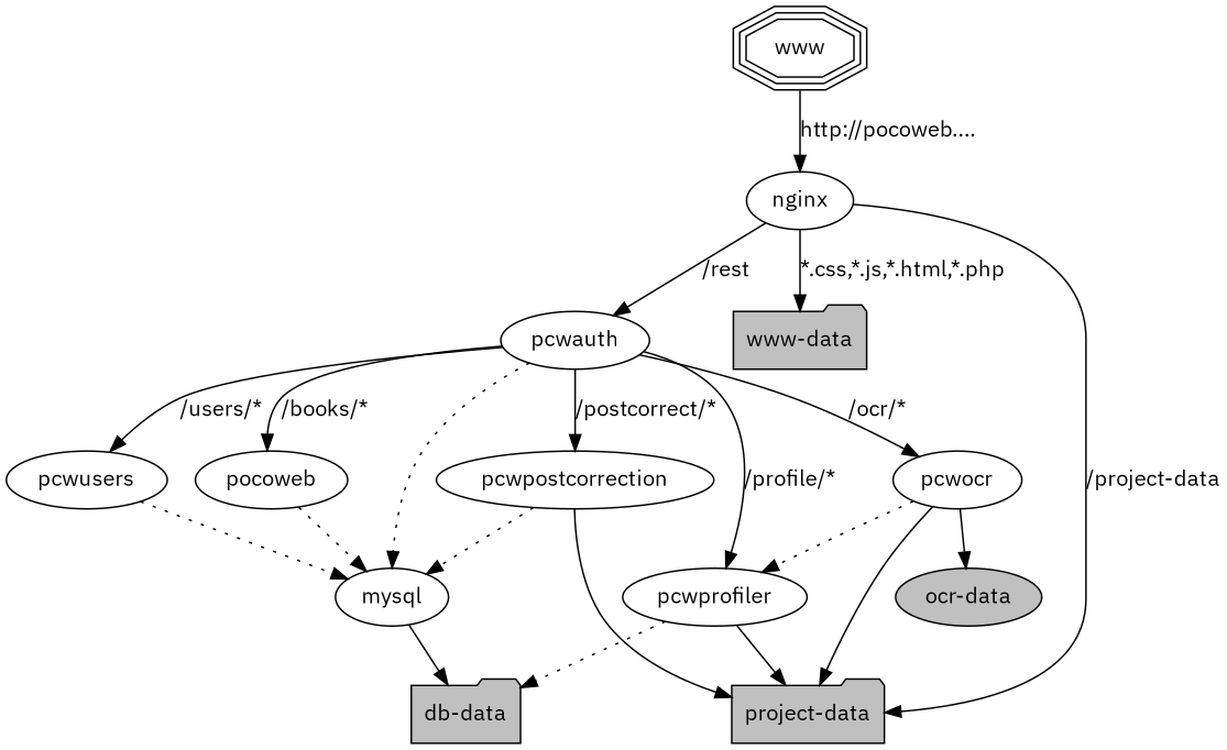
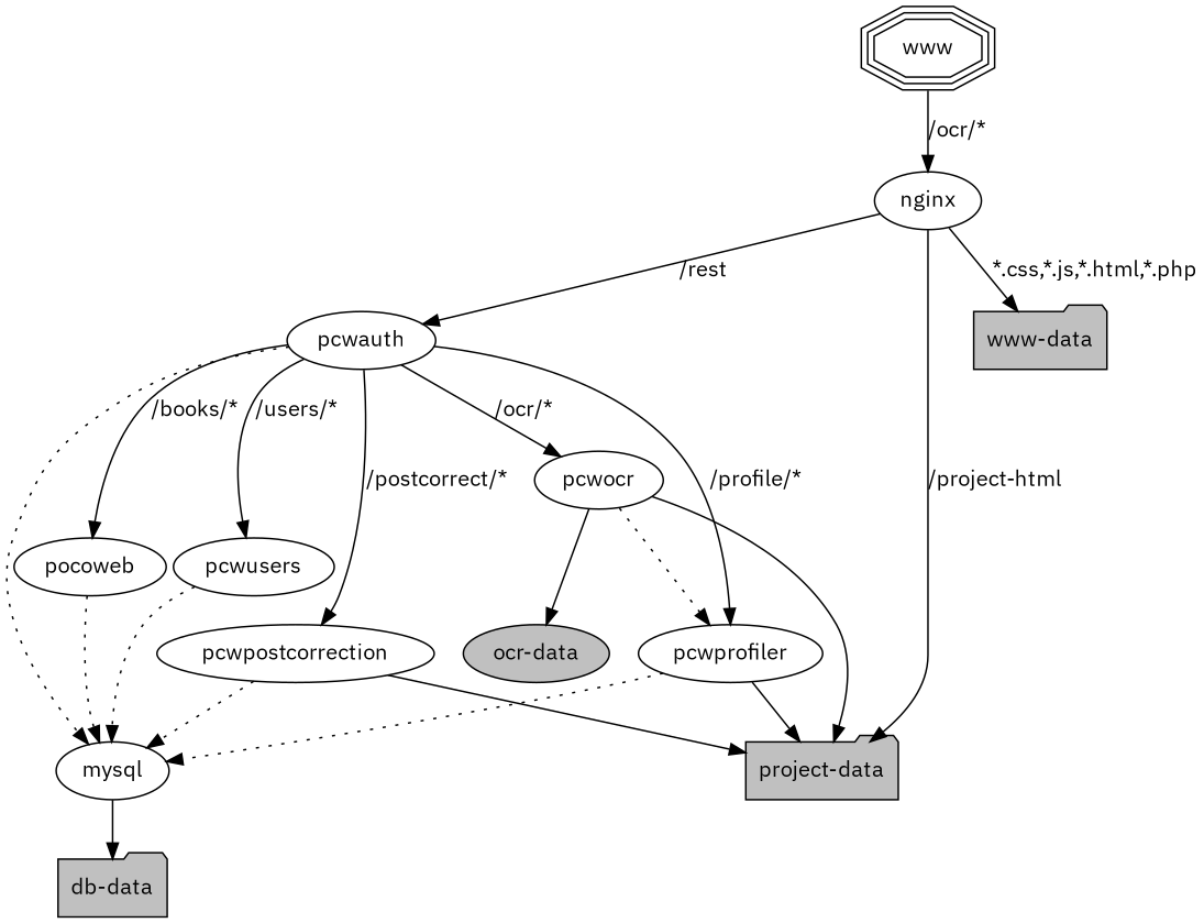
  digraph {
    fontname="IBM Plex Sans"
    rankdir=TB
    node [fontname="IBM Plex Sans"]
    edge [fontname="IBM Plex Sans"]
    www [shape=tripleoctagon]
    nginx
    pcwauth
    n4 [fillcolor=gray label="www-data" shape=folder style=filled]
    n5 [fillcolor=gray label="project-data" shape=folder style=filled]
    pocoweb
    mysql
    pcwusers
    pcwprofiler
    pcwpostcorrection
    pcwocr
    n12 [fillcolor=gray label="db-data" shape=folder style=filled]
    n13 [fillcolor=gray label="ocr-data" shape=ellipse style=filled]
-   www -> nginx [label="http://pocoweb...."]
+   www -> nginx [label="/ocr/*"]
    nginx -> pcwauth [label="/rest"]
    nginx -> n4 [label="*.css,*.js,*.html,*.php"]
-   nginx -> n5 [label="/project-data"]
+   nginx -> n5 [label="/project-html"]
    pcwauth -> pocoweb [label="/books/*"]
    pcwauth -> mysql [style=dotted]
    pcwauth -> pcwusers [label="/users/*"]
    pcwauth -> pcwprofiler [label="/profile/*"]
    pcwauth -> pcwpostcorrection [label="/postcorrect/*"]
    pcwauth -> pcwocr [label="/ocr/*"]
    pocoweb -> mysql [style=dotted]
    mysql -> n12
    pcwusers -> mysql [style=dotted]
    pcwprofiler -> n5
-   pcwprofiler -> n12 [style=dotted]
+   pcwprofiler -> mysql [style=dotted]
    pcwpostcorrection -> n5
    pcwpostcorrection -> mysql [style=dotted]
    pcwocr -> n5
    pcwocr -> pcwprofiler [style=dotted]
    pcwocr -> n13
  }
